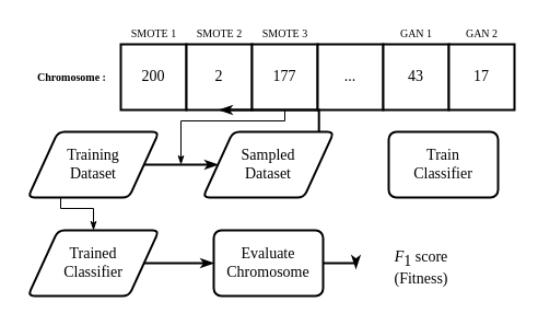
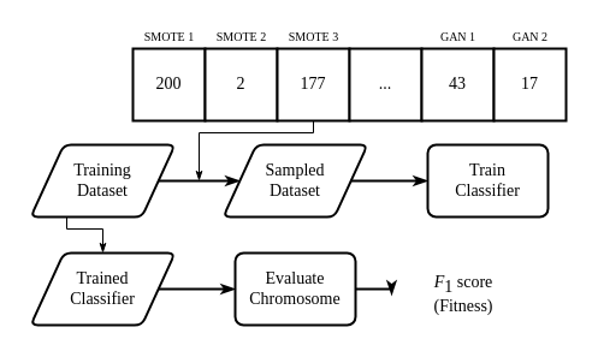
  <mxCell id="0" />
  <mxCell id="1" parent="0" />
  <mxCell id="2" value="200" style="rounded=1;whiteSpace=wrap;html=1;absoluteArcSize=1;arcSize=0;strokeWidth=2;fontFamily=Times New Roman;labelBackgroundColor=#FFFFFF;fontSize=14;" parent="1" vertex="1"><mxGeometry x="110" y="40" width="60" height="60" as="geometry" /></mxCell>
  <mxCell id="3" value="2" style="rounded=1;whiteSpace=wrap;html=1;absoluteArcSize=1;arcSize=0;strokeWidth=2;fontFamily=Times New Roman;labelBackgroundColor=#FFFFFF;fontSize=14;" parent="1" vertex="1"><mxGeometry x="170" y="40" width="60" height="60" as="geometry" /></mxCell>
  <mxCell id="4" style="edgeStyle=orthogonalEdgeStyle;rounded=0;orthogonalLoop=1;jettySize=auto;html=1;exitX=0.5;exitY=1;exitDx=0;exitDy=0;endArrow=classicThin;endFill=1;strokeWidth=1;fontFamily=Times New Roman;fontSize=10;" parent="1" source="5" edge="1"><mxGeometry relative="1" as="geometry"><mxPoint x="165" y="150" as="targetPoint" /><Array as="points"><mxPoint x="260" y="110" /><mxPoint x="165" y="110" /></Array></mxGeometry></mxCell>
  <mxCell id="5" value="177" style="rounded=1;whiteSpace=wrap;html=1;absoluteArcSize=1;arcSize=0;strokeWidth=2;fontFamily=Times New Roman;labelBackgroundColor=#FFFFFF;fontSize=14;" parent="1" vertex="1"><mxGeometry x="230" y="40" width="60" height="60" as="geometry" /></mxCell>
  <mxCell id="6" value="..." style="rounded=1;whiteSpace=wrap;html=1;absoluteArcSize=1;arcSize=0;strokeWidth=2;fontFamily=Times New Roman;labelBackgroundColor=#FFFFFF;fontSize=14;" parent="1" vertex="1"><mxGeometry x="290" y="40" width="60" height="60" as="geometry" /></mxCell>
  <mxCell id="7" value="43" style="rounded=1;whiteSpace=wrap;html=1;absoluteArcSize=1;arcSize=0;strokeWidth=2;fontFamily=Times New Roman;labelBackgroundColor=#FFFFFF;fontSize=14;" parent="1" vertex="1"><mxGeometry x="350" y="40" width="60" height="60" as="geometry" /></mxCell>
  <mxCell id="8" value="17" style="rounded=1;whiteSpace=wrap;html=1;absoluteArcSize=1;arcSize=0;strokeWidth=2;fontFamily=Times New Roman;labelBackgroundColor=#FFFFFF;fontSize=14;" parent="1" vertex="1"><mxGeometry x="410" y="40" width="60" height="60" as="geometry" /></mxCell>
  <mxCell id="9" value="SMOTE 1" style="text;html=1;align=center;verticalAlign=middle;resizable=0;points=[];autosize=1;fontFamily=Times New Roman;fontSize=10;" parent="1" vertex="1"><mxGeometry x="105" y="20" width="70" height="20" as="geometry" /></mxCell>
  <mxCell id="10" value="SMOTE 2" style="text;html=1;align=center;verticalAlign=middle;resizable=0;points=[];autosize=1;fontFamily=Times New Roman;fontSize=10;" parent="1" vertex="1"><mxGeometry x="165" y="20" width="70" height="20" as="geometry" /></mxCell>
  <mxCell id="11" value="SMOTE 3" style="text;html=1;align=center;verticalAlign=middle;resizable=0;points=[];autosize=1;fontFamily=Times New Roman;fontSize=10;" parent="1" vertex="1"><mxGeometry x="225" y="20" width="70" height="20" as="geometry" /></mxCell>
  <mxCell id="12" value="GAN 1" style="text;html=1;align=center;verticalAlign=middle;resizable=0;points=[];autosize=1;fontFamily=Times New Roman;fontSize=10;" parent="1" vertex="1"><mxGeometry x="355" y="20" width="50" height="20" as="geometry" /></mxCell>
  <mxCell id="13" value="GAN 2" style="text;html=1;align=center;verticalAlign=middle;resizable=0;points=[];autosize=1;fontFamily=Times New Roman;fontSize=10;" parent="1" vertex="1"><mxGeometry x="415" y="20" width="50" height="20" as="geometry" /></mxCell>
  <mxCell id="14" style="edgeStyle=orthogonalEdgeStyle;rounded=0;orthogonalLoop=1;jettySize=auto;html=1;exitX=1;exitY=0.5;exitDx=0;exitDy=0;entryX=0;entryY=0.5;entryDx=0;entryDy=0;fontSize=10;strokeWidth=2;endArrow=classicThin;endFill=1;" parent="1" source="16" target="18" edge="1"><mxGeometry relative="1" as="geometry" /></mxCell>
  <mxCell id="15" style="edgeStyle=orthogonalEdgeStyle;rounded=0;orthogonalLoop=1;jettySize=auto;html=1;exitX=0.25;exitY=1;exitDx=0;exitDy=0;entryX=0.5;entryY=0;entryDx=0;entryDy=0;fontSize=10;strokeWidth=1;endArrow=classicThin;endFill=1;" parent="1" source="16" target="23" edge="1"><mxGeometry relative="1" as="geometry"><Array as="points"><mxPoint x="55" y="190" /><mxPoint x="85" y="190" /></Array></mxGeometry></mxCell>
  <mxCell id="16" value="Training&lt;br style=&quot;font-size: 14px;&quot;&gt;Dataset" style="shape=parallelogram;html=1;strokeWidth=2;perimeter=parallelogramPerimeter;whiteSpace=wrap;rounded=1;arcSize=12;size=0.23;labelBackgroundColor=none;fontFamily=Times New Roman;fontSize=14;" parent="1" vertex="1"><mxGeometry x="25" y="120" width="120" height="60" as="geometry" /></mxCell>
- <mxCell id="17" style="edgeStyle=orthogonalEdgeStyle;rounded=0;orthogonalLoop=1;jettySize=auto;html=1;exitX=1;exitY=0.5;exitDx=0;exitDy=0;fontSize=10;strokeWidth=2;endArrow=classicThin;endFill=1;" parent="1" source="18" target="3" edge="1"><mxGeometry relative="1" as="geometry" /></mxCell>
+ <mxCell id="17" style="edgeStyle=orthogonalEdgeStyle;rounded=0;orthogonalLoop=1;jettySize=auto;html=1;exitX=1;exitY=0.5;exitDx=0;exitDy=0;entryX=0;entryY=0.5;entryDx=0;entryDy=0;fontSize=10;strokeWidth=2;endArrow=classicThin;endFill=1;" parent="1" source="18" target="19" edge="1"><mxGeometry relative="1" as="geometry" /></mxCell>
  <mxCell id="18" value="Sampled&lt;br style=&quot;font-size: 14px;&quot;&gt;Dataset" style="shape=parallelogram;html=1;strokeWidth=2;perimeter=parallelogramPerimeter;whiteSpace=wrap;rounded=1;arcSize=12;size=0.23;labelBackgroundColor=none;fontFamily=Times New Roman;fontSize=14;" parent="1" vertex="1"><mxGeometry x="185" y="120" width="120" height="60" as="geometry" /></mxCell>
  <mxCell id="19" value="Train&lt;br style=&quot;font-size: 14px;&quot;&gt;Classifier" style="rounded=1;whiteSpace=wrap;html=1;absoluteArcSize=1;arcSize=14;strokeWidth=2;labelBackgroundColor=none;fontFamily=Times New Roman;fontSize=14;" parent="1" vertex="1"><mxGeometry x="355" y="120" width="100" height="60" as="geometry" /></mxCell>
  <mxCell id="20" style="edgeStyle=orthogonalEdgeStyle;rounded=0;orthogonalLoop=1;jettySize=auto;html=1;exitX=1;exitY=0.5;exitDx=0;exitDy=0;entryX=0;entryY=0.5;entryDx=0;entryDy=0;fontSize=10;strokeWidth=2;endArrow=classicThin;endFill=1;" parent="1" source="21" target="24" edge="1"><mxGeometry relative="1" as="geometry" /></mxCell>
  <mxCell id="21" value="Evaluate&lt;br style=&quot;font-size: 14px;&quot;&gt;Chromosome" style="rounded=1;whiteSpace=wrap;html=1;absoluteArcSize=1;arcSize=14;strokeWidth=2;labelBackgroundColor=none;fontFamily=Times New Roman;fontSize=14;" parent="1" vertex="1"><mxGeometry x="195" y="210" width="100" height="60" as="geometry" /></mxCell>
  <mxCell id="22" style="edgeStyle=orthogonalEdgeStyle;rounded=0;orthogonalLoop=1;jettySize=auto;html=1;exitX=1;exitY=0.5;exitDx=0;exitDy=0;entryX=0;entryY=0.5;entryDx=0;entryDy=0;fontSize=10;strokeWidth=2;endArrow=classicThin;endFill=1;" parent="1" source="23" target="21" edge="1"><mxGeometry relative="1" as="geometry" /></mxCell>
  <mxCell id="23" value="Trained&lt;br style=&quot;font-size: 14px;&quot;&gt;Classifier" style="shape=parallelogram;html=1;strokeWidth=2;perimeter=parallelogramPerimeter;whiteSpace=wrap;rounded=1;arcSize=12;size=0.23;labelBackgroundColor=none;fontFamily=Times New Roman;fontSize=14;" parent="1" vertex="1"><mxGeometry x="25" y="210" width="120" height="60" as="geometry" /></mxCell>
  <mxCell id="24" value="&lt;i style=&quot;white-space: nowrap; font-size: 14px;&quot;&gt;F&lt;/i&gt;&lt;sub style=&quot;white-space: nowrap; font-size: 14px;&quot;&gt;1&lt;/sub&gt;&lt;span style=&quot;white-space: nowrap; font-size: 14px;&quot;&gt;&amp;nbsp;score&lt;/span&gt;&lt;br style=&quot;white-space: nowrap; font-size: 14px;&quot;&gt;&lt;span style=&quot;white-space: nowrap; font-size: 14px;&quot;&gt;(Fitness)&lt;/span&gt;" style="rounded=1;whiteSpace=wrap;html=1;absoluteArcSize=1;arcSize=14;strokeWidth=2;labelBackgroundColor=none;fontFamily=Times New Roman;fontSize=14;fillColor=none;strokeColor=none;" parent="1" vertex="1"><mxGeometry x="325" y="215" width="120" height="60" as="geometry" /></mxCell>
- <mxCell id="25" value="Chromosome :" style="text;html=1;align=center;verticalAlign=middle;resizable=0;points=[];autosize=1;fontSize=10;fontFamily=Times New Roman;fontStyle=1" parent="1" vertex="1"><mxGeometry x="20" y="60" width="90" height="20" as="geometry" /></mxCell>
